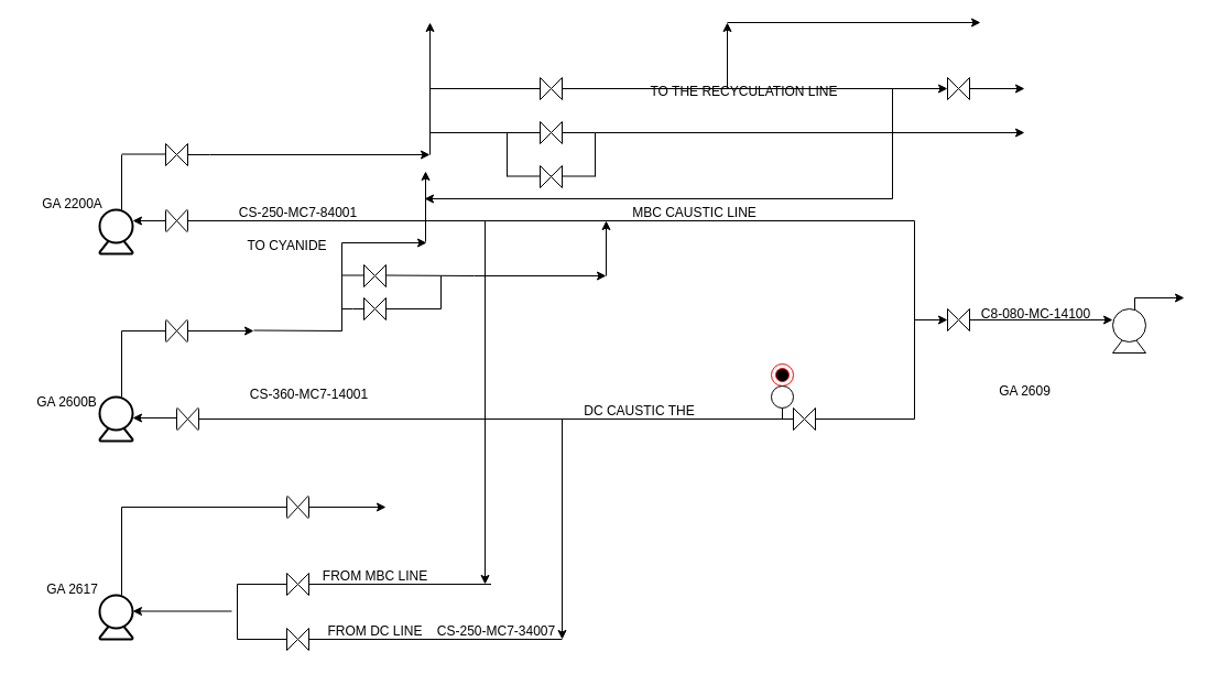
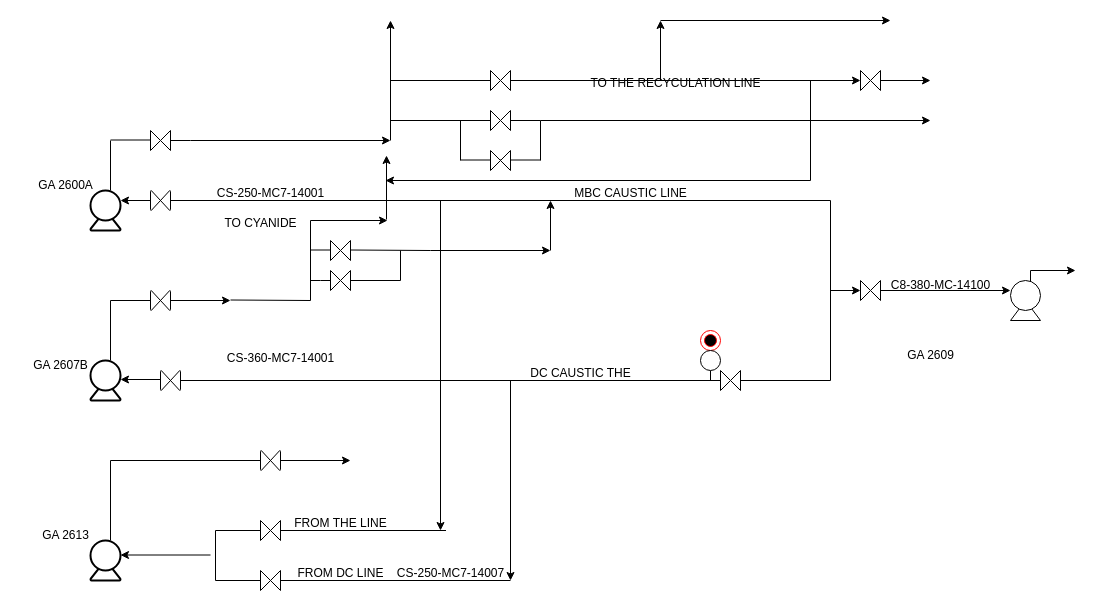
  <mxCell id="0" />
  <mxCell id="1" parent="0" />
  <mxCell id="2" value="" style="strokeWidth=2;html=1;shape=mxgraph.flowchart.extract_or_measurement;whiteSpace=wrap;" parent="1" vertex="1"><mxGeometry x="90" y="380" width="30" height="20" as="geometry" /></mxCell>
  <mxCell id="3" value="" style="strokeWidth=2;html=1;shape=mxgraph.flowchart.extract_or_measurement;whiteSpace=wrap;" parent="1" vertex="1"><mxGeometry x="90" y="560" width="30" height="20" as="geometry" /></mxCell>
  <mxCell id="4" value="" style="strokeWidth=2;html=1;shape=mxgraph.flowchart.start_2;whiteSpace=wrap;" parent="1" vertex="1"><mxGeometry x="90" y="540" width="30" height="30" as="geometry" /></mxCell>
  <mxCell id="5" value="" style="strokeWidth=2;html=1;shape=mxgraph.flowchart.extract_or_measurement;whiteSpace=wrap;" parent="1" vertex="1"><mxGeometry x="90" y="210" width="30" height="20" as="geometry" /></mxCell>
  <mxCell id="6" value="" style="strokeWidth=2;html=1;shape=mxgraph.flowchart.start_2;whiteSpace=wrap;" parent="1" vertex="1"><mxGeometry x="90" y="190" width="30" height="30" as="geometry" /></mxCell>
  <mxCell id="7" value="" style="strokeWidth=2;html=1;shape=mxgraph.flowchart.start_2;whiteSpace=wrap;" parent="1" vertex="1"><mxGeometry x="90" y="360" width="30" height="30" as="geometry" /></mxCell>
  <mxCell id="8" value="" style="endArrow=classic;html=1;rounded=0;" parent="1" source="21" edge="1"><mxGeometry width="50" height="50" relative="1" as="geometry"><mxPoint x="110" y="140" as="sourcePoint" /><mxPoint x="390" y="140" as="targetPoint" /><Array as="points"><mxPoint x="190" y="140" /></Array></mxGeometry></mxCell>
  <mxCell id="9" value="" style="endArrow=none;html=1;rounded=0;" parent="1" edge="1"><mxGeometry width="50" height="50" relative="1" as="geometry"><mxPoint x="110" y="190" as="sourcePoint" /><mxPoint x="110" y="140" as="targetPoint" /></mxGeometry></mxCell>
  <mxCell id="10" value="" style="endArrow=none;html=1;rounded=0;" parent="1" edge="1"><mxGeometry width="50" height="50" relative="1" as="geometry"><mxPoint x="110" y="360" as="sourcePoint" /><mxPoint x="110" y="300" as="targetPoint" /></mxGeometry></mxCell>
  <mxCell id="11" value="" style="endArrow=none;html=1;rounded=0;" parent="1" edge="1"><mxGeometry width="50" height="50" relative="1" as="geometry"><mxPoint x="110" y="540" as="sourcePoint" /><mxPoint x="110" y="460" as="targetPoint" /></mxGeometry></mxCell>
  <mxCell id="12" value="" style="endArrow=classic;html=1;rounded=0;" parent="1" edge="1"><mxGeometry width="50" height="50" relative="1" as="geometry"><mxPoint x="210" y="554.5" as="sourcePoint" /><mxPoint x="120" y="554.5" as="targetPoint" /></mxGeometry></mxCell>
  <mxCell id="13" value="" style="edgeStyle=orthogonalEdgeStyle;rounded=0;orthogonalLoop=1;jettySize=auto;html=1;" edge="1" parent="1" source="14" target="76"><mxGeometry relative="1" as="geometry" /></mxCell>
  <mxCell id="14" value="" style="shape=partialRectangle;whiteSpace=wrap;html=1;bottom=1;right=1;left=1;top=0;fillColor=none;routingCenterX=-0.5;direction=north;" parent="1" vertex="1"><mxGeometry x="750" y="200" width="80" height="180" as="geometry" /></mxCell>
  <mxCell id="15" value="" style="shape=partialRectangle;whiteSpace=wrap;html=1;bottom=1;right=1;left=1;top=0;fillColor=none;routingCenterX=-0.5;direction=south;" parent="1" vertex="1"><mxGeometry x="215" y="530" width="230" height="50" as="geometry" /></mxCell>
  <mxCell id="16" value="" style="endArrow=classic;html=1;rounded=0;" parent="1" edge="1"><mxGeometry width="50" height="50" relative="1" as="geometry"><mxPoint x="440" y="200" as="sourcePoint" /><mxPoint x="440" y="530" as="targetPoint" /></mxGeometry></mxCell>
  <mxCell id="17" value="" style="endArrow=classic;html=1;rounded=0;" parent="1" edge="1"><mxGeometry width="50" height="50" relative="1" as="geometry"><mxPoint x="510" y="380" as="sourcePoint" /><mxPoint x="510" y="580" as="targetPoint" /></mxGeometry></mxCell>
  <mxCell id="18" value="" style="endArrow=none;html=1;rounded=0;" parent="1" edge="1"><mxGeometry width="50" height="50" relative="1" as="geometry"><mxPoint x="440" y="580" as="sourcePoint" /><mxPoint x="510" y="580" as="targetPoint" /></mxGeometry></mxCell>
  <mxCell id="19" value="" style="shape=collate;whiteSpace=wrap;html=1;direction=south;" parent="1" vertex="1"><mxGeometry x="260" y="520" width="20" height="20" as="geometry" /></mxCell>
  <mxCell id="20" value="" style="shape=collate;whiteSpace=wrap;html=1;direction=south;" parent="1" vertex="1"><mxGeometry x="260" y="570" width="20" height="20" as="geometry" /></mxCell>
  <mxCell id="21" value="" style="shape=collate;whiteSpace=wrap;html=1;direction=south;" parent="1" vertex="1"><mxGeometry x="150" y="130" width="20" height="20" as="geometry" /></mxCell>
  <mxCell id="22" value="" style="endArrow=none;html=1;rounded=0;" parent="1" edge="1"><mxGeometry width="50" height="50" relative="1" as="geometry"><mxPoint x="110" y="139.5" as="sourcePoint" /><mxPoint x="150" y="139.5" as="targetPoint" /></mxGeometry></mxCell>
  <mxCell id="23" value="" style="endArrow=classic;html=1;rounded=0;exitX=1;exitY=0;exitDx=0;exitDy=0;entryX=1;entryY=0.5;entryDx=0;entryDy=0;entryPerimeter=0;exitPerimeter=0;" parent="1" source="14" edge="1"><mxGeometry width="50" height="50" relative="1" as="geometry"><mxPoint x="750" y="195" as="sourcePoint" /><mxPoint x="120" y="200" as="targetPoint" /></mxGeometry></mxCell>
  <mxCell id="24" value="" style="verticalLabelPosition=bottom;verticalAlign=top;html=1;shape=mxgraph.flowchart.collate;direction=south;" parent="1" vertex="1"><mxGeometry x="150" y="190" width="20" height="20" as="geometry" /></mxCell>
  <mxCell id="25" value="" style="endArrow=classic;html=1;rounded=0;" parent="1" edge="1"><mxGeometry width="50" height="50" relative="1" as="geometry"><mxPoint x="110" y="300" as="sourcePoint" /><mxPoint x="230" y="300" as="targetPoint" /></mxGeometry></mxCell>
  <mxCell id="26" value="" style="verticalLabelPosition=bottom;verticalAlign=top;html=1;shape=mxgraph.flowchart.collate;direction=south;" parent="1" vertex="1"><mxGeometry x="150" y="290" width="20" height="20" as="geometry" /></mxCell>
  <mxCell id="27" value="" style="endArrow=classic;html=1;rounded=0;" parent="1" edge="1"><mxGeometry width="50" height="50" relative="1" as="geometry"><mxPoint x="110" y="460" as="sourcePoint" /><mxPoint x="350" y="460" as="targetPoint" /></mxGeometry></mxCell>
  <mxCell id="28" value="" style="verticalLabelPosition=bottom;verticalAlign=top;html=1;shape=mxgraph.flowchart.collate;direction=south;" parent="1" vertex="1"><mxGeometry x="260" y="450" width="20" height="20" as="geometry" /></mxCell>
  <mxCell id="29" value="" style="verticalLabelPosition=bottom;verticalAlign=top;html=1;shape=mxgraph.flowchart.collate;direction=north;" parent="1" vertex="1"><mxGeometry x="160" y="370" width="20" height="20" as="geometry" /></mxCell>
  <mxCell id="30" value="" style="endArrow=classic;html=1;rounded=0;" parent="1" edge="1"><mxGeometry width="50" height="50" relative="1" as="geometry"><mxPoint x="140" y="379" as="sourcePoint" /><mxPoint x="120" y="379" as="targetPoint" /><Array as="points"><mxPoint x="140" y="379" /><mxPoint x="150" y="379" /><mxPoint x="160" y="379" /></Array></mxGeometry></mxCell>
  <mxCell id="31" value="" style="endArrow=none;html=1;rounded=0;" parent="1" edge="1"><mxGeometry width="50" height="50" relative="1" as="geometry"><mxPoint x="230" y="299.5" as="sourcePoint" /><mxPoint x="310" y="300" as="targetPoint" /></mxGeometry></mxCell>
  <mxCell id="32" value="" style="endArrow=none;html=1;rounded=0;" parent="1" edge="1"><mxGeometry width="50" height="50" relative="1" as="geometry"><mxPoint x="310" y="300" as="sourcePoint" /><mxPoint x="310" y="220" as="targetPoint" /></mxGeometry></mxCell>
  <mxCell id="33" value="" style="endArrow=classic;html=1;rounded=0;" parent="1" edge="1"><mxGeometry width="50" height="50" relative="1" as="geometry"><mxPoint x="310" y="220" as="sourcePoint" /><mxPoint x="387" y="220" as="targetPoint" /></mxGeometry></mxCell>
  <mxCell id="34" value="" style="endArrow=none;html=1;rounded=0;" parent="1" source="36" edge="1"><mxGeometry width="50" height="50" relative="1" as="geometry"><mxPoint x="310" y="280" as="sourcePoint" /><mxPoint x="400" y="280" as="targetPoint" /></mxGeometry></mxCell>
  <mxCell id="35" value="" style="endArrow=none;html=1;rounded=0;" parent="1" target="36" edge="1"><mxGeometry width="50" height="50" relative="1" as="geometry"><mxPoint x="310" y="280" as="sourcePoint" /><mxPoint x="360" y="280" as="targetPoint" /><Array as="points"><mxPoint x="320" y="280" /></Array></mxGeometry></mxCell>
  <mxCell id="36" value="" style="shape=collate;whiteSpace=wrap;html=1;direction=south;" parent="1" vertex="1"><mxGeometry x="330" y="270" width="20" height="20" as="geometry" /></mxCell>
  <mxCell id="37" value="" style="shape=collate;whiteSpace=wrap;html=1;direction=north;" parent="1" vertex="1"><mxGeometry x="330" y="240" width="20" height="20" as="geometry" /></mxCell>
  <mxCell id="38" value="" style="endArrow=classic;html=1;rounded=0;" parent="1" edge="1"><mxGeometry width="50" height="50" relative="1" as="geometry"><mxPoint x="390" y="140" as="sourcePoint" /><mxPoint x="390" y="20" as="targetPoint" /></mxGeometry></mxCell>
  <mxCell id="39" value="" style="endArrow=none;html=1;rounded=0;" parent="1" source="43" edge="1"><mxGeometry width="50" height="50" relative="1" as="geometry"><mxPoint x="390" y="120" as="sourcePoint" /><mxPoint x="540" y="120" as="targetPoint" /></mxGeometry></mxCell>
  <mxCell id="40" value="" style="endArrow=none;html=1;rounded=0;" parent="1" target="41" edge="1"><mxGeometry width="50" height="50" relative="1" as="geometry"><mxPoint x="390" y="80" as="sourcePoint" /><mxPoint x="550" y="80" as="targetPoint" /></mxGeometry></mxCell>
  <mxCell id="41" value="" style="shape=collate;whiteSpace=wrap;html=1;direction=south;" parent="1" vertex="1"><mxGeometry x="490" y="70" width="20" height="20" as="geometry" /></mxCell>
  <mxCell id="42" value="" style="endArrow=none;html=1;rounded=0;" parent="1" target="43" edge="1"><mxGeometry width="50" height="50" relative="1" as="geometry"><mxPoint x="390" y="120" as="sourcePoint" /><mxPoint x="550" y="120" as="targetPoint" /></mxGeometry></mxCell>
  <mxCell id="43" value="" style="shape=collate;whiteSpace=wrap;html=1;direction=south;" parent="1" vertex="1"><mxGeometry x="490" y="110" width="20" height="20" as="geometry" /></mxCell>
  <mxCell id="44" value="" style="endArrow=none;html=1;rounded=0;" parent="1" edge="1"><mxGeometry width="50" height="50" relative="1" as="geometry"><mxPoint x="310" y="249.5" as="sourcePoint" /><mxPoint x="330" y="249.5" as="targetPoint" /></mxGeometry></mxCell>
- <mxCell id="45" value="GA 2200A" style="text;html=1;align=center;verticalAlign=middle;resizable=0;points=[];autosize=1;strokeColor=none;fillColor=none;" parent="1" vertex="1"><mxGeometry x="25" y="170" width="80" height="30" as="geometry" /></mxCell>
- <mxCell id="46" value="GA 2617" style="text;html=1;align=center;verticalAlign=middle;resizable=0;points=[];autosize=1;strokeColor=none;fillColor=none;" parent="1" vertex="1"><mxGeometry x="30" y="520" width="70" height="30" as="geometry" /></mxCell>
- <mxCell id="47" value="GA 2600B" style="text;html=1;align=center;verticalAlign=middle;resizable=0;points=[];autosize=1;strokeColor=none;fillColor=none;" parent="1" vertex="1"><mxGeometry x="20" y="350" width="80" height="30" as="geometry" /></mxCell>
+ <mxCell id="45" value="GA 2600A" style="text;html=1;align=center;verticalAlign=middle;resizable=0;points=[];autosize=1;strokeColor=none;fillColor=none;" parent="1" vertex="1"><mxGeometry x="25" y="170" width="80" height="30" as="geometry" /></mxCell>
+ <mxCell id="46" value="GA 2613" style="text;html=1;align=center;verticalAlign=middle;resizable=0;points=[];autosize=1;strokeColor=none;fillColor=none;" parent="1" vertex="1"><mxGeometry x="30" y="520" width="70" height="30" as="geometry" /></mxCell>
+ <mxCell id="47" value="GA 2607B" style="text;html=1;align=center;verticalAlign=middle;resizable=0;points=[];autosize=1;strokeColor=none;fillColor=none;" parent="1" vertex="1"><mxGeometry x="20" y="350" width="80" height="30" as="geometry" /></mxCell>
  <mxCell id="48" value="" style="endArrow=classic;html=1;rounded=0;" parent="1" edge="1" source="76"><mxGeometry width="50" height="50" relative="1" as="geometry"><mxPoint x="830" y="289" as="sourcePoint" /><mxPoint x="1010" y="290" as="targetPoint" /></mxGeometry></mxCell>
  <mxCell id="49" value="" style="triangle;whiteSpace=wrap;html=1;direction=north;" parent="1" vertex="1"><mxGeometry x="1010" y="300" width="30" height="20" as="geometry" /></mxCell>
  <mxCell id="50" value="" style="endArrow=none;html=1;rounded=0;" parent="1" edge="1"><mxGeometry width="50" height="50" relative="1" as="geometry"><mxPoint x="1030" y="290" as="sourcePoint" /><mxPoint x="1030" y="270" as="targetPoint" /></mxGeometry></mxCell>
  <mxCell id="51" value="" style="endArrow=classic;html=1;rounded=0;" parent="1" edge="1"><mxGeometry width="50" height="50" relative="1" as="geometry"><mxPoint x="1030" y="270" as="sourcePoint" /><mxPoint x="1075" y="270" as="targetPoint" /></mxGeometry></mxCell>
  <mxCell id="52" value="" style="endArrow=classic;html=1;rounded=0;" edge="1" parent="1"><mxGeometry width="50" height="50" relative="1" as="geometry"><mxPoint x="350" y="249.5" as="sourcePoint" /><mxPoint x="550" y="250" as="targetPoint" /><Array as="points"><mxPoint x="430" y="250" /></Array></mxGeometry></mxCell>
  <mxCell id="53" value="" style="endArrow=classic;html=1;rounded=0;" edge="1" parent="1"><mxGeometry width="50" height="50" relative="1" as="geometry"><mxPoint x="386" y="219" as="sourcePoint" /><mxPoint x="386" y="155" as="targetPoint" /></mxGeometry></mxCell>
  <mxCell id="54" value="" style="endArrow=classic;html=1;rounded=0;" edge="1" parent="1"><mxGeometry width="50" height="50" relative="1" as="geometry"><mxPoint x="310" y="219" as="sourcePoint" /><mxPoint x="310" y="219" as="targetPoint" /></mxGeometry></mxCell>
  <mxCell id="55" value="TO CYANIDE" style="text;html=1;align=center;verticalAlign=middle;resizable=0;points=[];autosize=1;strokeColor=none;fillColor=none;" vertex="1" parent="1"><mxGeometry x="210" y="208" width="100" height="30" as="geometry" /></mxCell>
  <mxCell id="56" value="" style="endArrow=classic;html=1;rounded=0;" edge="1" parent="1" source="65"><mxGeometry width="50" height="50" relative="1" as="geometry"><mxPoint x="510" y="80" as="sourcePoint" /><mxPoint x="930" y="80" as="targetPoint" /></mxGeometry></mxCell>
  <mxCell id="57" value="" style="endArrow=classic;html=1;rounded=0;" edge="1" parent="1"><mxGeometry width="50" height="50" relative="1" as="geometry"><mxPoint x="660" y="80" as="sourcePoint" /><mxPoint x="660" y="20" as="targetPoint" /></mxGeometry></mxCell>
  <mxCell id="58" value="" style="endArrow=classic;html=1;rounded=0;" edge="1" parent="1"><mxGeometry width="50" height="50" relative="1" as="geometry"><mxPoint x="660" y="20" as="sourcePoint" /><mxPoint x="890" y="20" as="targetPoint" /></mxGeometry></mxCell>
  <mxCell id="59" value="" style="endArrow=none;html=1;rounded=0;" edge="1" parent="1"><mxGeometry width="50" height="50" relative="1" as="geometry"><mxPoint x="460" y="160" as="sourcePoint" /><mxPoint x="460" y="120" as="targetPoint" /></mxGeometry></mxCell>
  <mxCell id="60" value="" style="endArrow=none;html=1;rounded=0;" edge="1" parent="1"><mxGeometry width="50" height="50" relative="1" as="geometry"><mxPoint x="540" y="160" as="sourcePoint" /><mxPoint x="540" y="120" as="targetPoint" /></mxGeometry></mxCell>
  <mxCell id="61" value="" style="endArrow=none;html=1;rounded=0;" edge="1" parent="1"><mxGeometry width="50" height="50" relative="1" as="geometry"><mxPoint x="460" y="159.5" as="sourcePoint" /><mxPoint x="540" y="159.5" as="targetPoint" /></mxGeometry></mxCell>
  <mxCell id="62" value="" style="endArrow=classic;html=1;rounded=0;" edge="1" parent="1"><mxGeometry width="50" height="50" relative="1" as="geometry"><mxPoint x="540" y="120" as="sourcePoint" /><mxPoint x="930" y="120" as="targetPoint" /></mxGeometry></mxCell>
  <mxCell id="63" value="" style="shape=collate;whiteSpace=wrap;html=1;direction=south;" vertex="1" parent="1"><mxGeometry x="490" y="150" width="20" height="20" as="geometry" /></mxCell>
  <mxCell id="64" value="" style="endArrow=classic;html=1;rounded=0;" edge="1" parent="1" target="65"><mxGeometry width="50" height="50" relative="1" as="geometry"><mxPoint x="510" y="80" as="sourcePoint" /><mxPoint x="930" y="80" as="targetPoint" /></mxGeometry></mxCell>
  <mxCell id="65" value="" style="shape=collate;whiteSpace=wrap;html=1;direction=south;" vertex="1" parent="1"><mxGeometry x="860" y="70" width="20" height="20" as="geometry" /></mxCell>
  <mxCell id="66" value="" style="endArrow=none;html=1;rounded=0;" edge="1" parent="1"><mxGeometry width="50" height="50" relative="1" as="geometry"><mxPoint x="810" y="180" as="sourcePoint" /><mxPoint x="810" y="80" as="targetPoint" /></mxGeometry></mxCell>
  <mxCell id="67" value="" style="endArrow=classic;html=1;rounded=0;" edge="1" parent="1"><mxGeometry width="50" height="50" relative="1" as="geometry"><mxPoint x="810" y="180" as="sourcePoint" /><mxPoint x="385" y="180" as="targetPoint" /></mxGeometry></mxCell>
  <mxCell id="68" value="MBC CAUSTIC LINE" style="text;html=1;align=center;verticalAlign=middle;resizable=0;points=[];autosize=1;strokeColor=none;fillColor=none;" vertex="1" parent="1"><mxGeometry x="560" y="178" width="140" height="30" as="geometry" /></mxCell>
  <mxCell id="69" value="DC CAUSTIC THE" style="text;html=1;align=center;verticalAlign=middle;resizable=0;points=[];autosize=1;strokeColor=none;fillColor=none;" vertex="1" parent="1"><mxGeometry x="515" y="358" width="130" height="30" as="geometry" /></mxCell>
  <mxCell id="70" value="GA 2609" style="text;html=1;align=center;verticalAlign=middle;resizable=0;points=[];autosize=1;strokeColor=none;fillColor=none;" vertex="1" parent="1"><mxGeometry x="895" y="340" width="70" height="30" as="geometry" /></mxCell>
  <mxCell id="71" value="TO THE RECYCULATION LINE" style="text;html=1;align=center;verticalAlign=middle;resizable=0;points=[];autosize=1;strokeColor=none;fillColor=none;" vertex="1" parent="1"><mxGeometry x="580" y="68" width="190" height="30" as="geometry" /></mxCell>
- <mxCell id="72" value="FROM MBC LINE" style="text;html=1;align=center;verticalAlign=middle;resizable=0;points=[];autosize=1;strokeColor=none;fillColor=none;" vertex="1" parent="1"><mxGeometry x="280" y="508" width="120" height="30" as="geometry" /></mxCell>
+ <mxCell id="72" value="FROM THE LINE" style="text;html=1;align=center;verticalAlign=middle;resizable=0;points=[];autosize=1;strokeColor=none;fillColor=none;" vertex="1" parent="1"><mxGeometry x="280" y="508" width="120" height="30" as="geometry" /></mxCell>
  <mxCell id="73" value="FROM DC LINE" style="text;html=1;align=center;verticalAlign=middle;resizable=0;points=[];autosize=1;strokeColor=none;fillColor=none;" vertex="1" parent="1"><mxGeometry x="285" y="558" width="110" height="30" as="geometry" /></mxCell>
  <mxCell id="74" value="" style="endArrow=classic;html=1;rounded=0;" edge="1" parent="1"><mxGeometry width="50" height="50" relative="1" as="geometry"><mxPoint x="550" y="250" as="sourcePoint" /><mxPoint x="550" y="200" as="targetPoint" /></mxGeometry></mxCell>
  <mxCell id="75" value="" style="endArrow=none;html=1;rounded=0;entryX=0;entryY=0;entryDx=0;entryDy=0;" edge="1" parent="1" source="82" target="14"><mxGeometry width="50" height="50" relative="1" as="geometry"><mxPoint x="180" y="380" as="sourcePoint" /><mxPoint x="230" y="330" as="targetPoint" /></mxGeometry></mxCell>
  <mxCell id="76" value="" style="shape=collate;whiteSpace=wrap;html=1;direction=south;" vertex="1" parent="1"><mxGeometry x="860" y="280" width="20" height="20" as="geometry" /></mxCell>
  <mxCell id="77" value="" style="endArrow=none;html=1;rounded=0;" edge="1" parent="1"><mxGeometry width="50" height="50" relative="1" as="geometry"><mxPoint x="400" y="280" as="sourcePoint" /><mxPoint x="400" y="250" as="targetPoint" /></mxGeometry></mxCell>
  <mxCell id="78" value="CS-360-MC7-14001" style="text;html=1;align=center;verticalAlign=middle;resizable=0;points=[];autosize=1;strokeColor=none;fillColor=none;" vertex="1" parent="1"><mxGeometry x="215" y="343" width="130" height="30" as="geometry" /></mxCell>
- <mxCell id="79" value="CS-250-MC7-84001" style="text;html=1;align=center;verticalAlign=middle;resizable=0;points=[];autosize=1;strokeColor=none;fillColor=none;" vertex="1" parent="1"><mxGeometry x="205" y="178" width="130" height="30" as="geometry" /></mxCell>
- <mxCell id="80" value="CS-250-MC7-34007" style="text;html=1;align=center;verticalAlign=middle;resizable=0;points=[];autosize=1;strokeColor=none;fillColor=none;" vertex="1" parent="1"><mxGeometry x="385" y="558" width="130" height="30" as="geometry" /></mxCell>
+ <mxCell id="79" value="CS-250-MC7-14001" style="text;html=1;align=center;verticalAlign=middle;resizable=0;points=[];autosize=1;strokeColor=none;fillColor=none;" vertex="1" parent="1"><mxGeometry x="205" y="178" width="130" height="30" as="geometry" /></mxCell>
+ <mxCell id="80" value="CS-250-MC7-14007" style="text;html=1;align=center;verticalAlign=middle;resizable=0;points=[];autosize=1;strokeColor=none;fillColor=none;" vertex="1" parent="1"><mxGeometry x="385" y="558" width="130" height="30" as="geometry" /></mxCell>
  <mxCell id="81" value="" style="endArrow=none;html=1;rounded=0;entryX=0;entryY=0;entryDx=0;entryDy=0;exitX=0.5;exitY=1;exitDx=0;exitDy=0;exitPerimeter=0;" edge="1" parent="1" source="29"><mxGeometry width="50" height="50" relative="1" as="geometry"><mxPoint x="190" y="380" as="sourcePoint" /><mxPoint x="720" y="380" as="targetPoint" /></mxGeometry></mxCell>
  <mxCell id="82" value="" style="shape=collate;whiteSpace=wrap;html=1;direction=north;rotation=0;" vertex="1" parent="1"><mxGeometry x="720" y="370" width="20" height="20" as="geometry" /></mxCell>
  <mxCell id="83" value="" style="endArrow=none;html=1;rounded=0;" edge="1" parent="1" source="88"><mxGeometry width="50" height="50" relative="1" as="geometry"><mxPoint x="710" y="380" as="sourcePoint" /><mxPoint x="710" y="360" as="targetPoint" /></mxGeometry></mxCell>
  <mxCell id="84" value="" style="endArrow=none;html=1;rounded=0;" edge="1" parent="1" source="88" target="85"><mxGeometry width="50" height="50" relative="1" as="geometry"><mxPoint x="710" y="380" as="sourcePoint" /><mxPoint x="710" y="360" as="targetPoint" /></mxGeometry></mxCell>
  <mxCell id="85" value="" style="ellipse;html=1;shape=endState;fillColor=#000000;strokeColor=#ff0000;" vertex="1" parent="1"><mxGeometry x="700" y="330" width="20" height="20" as="geometry" /></mxCell>
  <mxCell id="86" value="" style="endArrow=none;html=1;rounded=0;" edge="1" parent="1" target="88"><mxGeometry width="50" height="50" relative="1" as="geometry"><mxPoint x="710" y="380" as="sourcePoint" /><mxPoint x="710" y="360" as="targetPoint" /></mxGeometry></mxCell>
  <mxCell id="87" value="" style="endArrow=none;html=1;rounded=0;" edge="1" parent="1" source="85" target="88"><mxGeometry width="50" height="50" relative="1" as="geometry"><mxPoint x="710" y="350" as="sourcePoint" /><mxPoint x="710" y="360" as="targetPoint" /></mxGeometry></mxCell>
  <mxCell id="88" value="" style="ellipse;whiteSpace=wrap;html=1;aspect=fixed;" vertex="1" parent="1"><mxGeometry x="700" y="350" width="20" height="20" as="geometry" /></mxCell>
- <mxCell id="89" value="C8-080-MC-14100" style="text;html=1;align=center;verticalAlign=middle;resizable=0;points=[];autosize=1;strokeColor=none;fillColor=none;" vertex="1" parent="1"><mxGeometry x="880" y="270" width="120" height="30" as="geometry" /></mxCell>
+ <mxCell id="89" value="C8-380-MC-14100" style="text;html=1;align=center;verticalAlign=middle;resizable=0;points=[];autosize=1;strokeColor=none;fillColor=none;" vertex="1" parent="1"><mxGeometry x="880" y="270" width="120" height="30" as="geometry" /></mxCell>
  <mxCell id="90" value="" style="ellipse;whiteSpace=wrap;html=1;aspect=fixed;" vertex="1" parent="1"><mxGeometry x="1010" y="280" width="30" height="30" as="geometry" /></mxCell>
